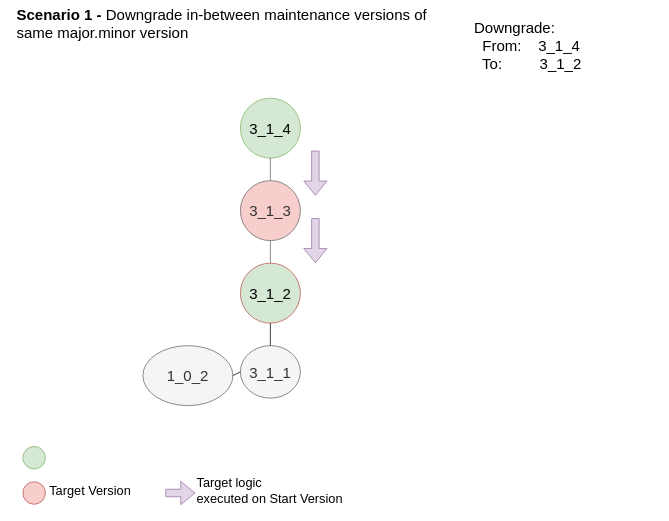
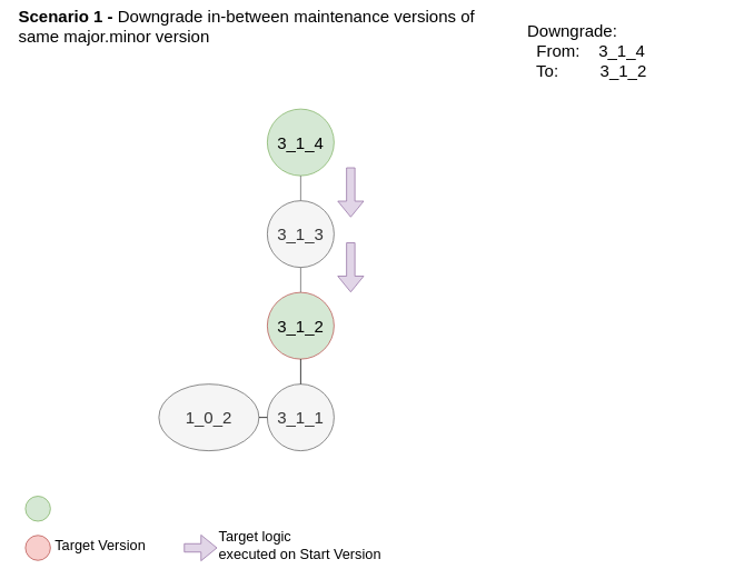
  <mxCell id="0" />
  <mxCell id="1" parent="0" />
  <mxCell id="2" value="&lt;font style=&quot;font-size: 20px&quot;&gt;1_0_2&lt;/font&gt;" style="ellipse;whiteSpace=wrap;html=1;aspect=fixed;shadow=0;fillColor=#f5f5f5;strokeColor=#666666;fontColor=#333333;" parent="1" vertex="1"><mxGeometry x="190" y="460" width="120" height="80" as="geometry" /></mxCell>
- <mxCell id="3" value="&lt;font style=&quot;font-size: 20px&quot;&gt;3_1_1&lt;/font&gt;" style="ellipse;whiteSpace=wrap;html=1;aspect=fixed;shadow=0;fillColor=#f5f5f5;strokeColor=#666666;fontColor=#333333;" parent="1" vertex="1"><mxGeometry x="320" y="460" width="80" height="70" as="geometry" /></mxCell>
+ <mxCell id="3" value="&lt;font style=&quot;font-size: 20px&quot;&gt;3_1_1&lt;/font&gt;" style="ellipse;whiteSpace=wrap;html=1;aspect=fixed;shadow=0;fillColor=#f5f5f5;strokeColor=#666666;fontColor=#333333;" parent="1" vertex="1"><mxGeometry x="320" y="460" width="80" height="80" as="geometry" /></mxCell>
  <mxCell id="4" value="&lt;font style=&quot;font-size: 20px&quot;&gt;3_1_2&lt;/font&gt;" style="ellipse;whiteSpace=wrap;html=1;aspect=fixed;shadow=0;fillColor=#d5e8d4;strokeColor=#b85450;" parent="1" vertex="1"><mxGeometry x="320" y="350" width="80" height="80" as="geometry" /></mxCell>
- <mxCell id="5" value="&lt;font style=&quot;font-size: 20px&quot;&gt;3_1_3&lt;/font&gt;" style="ellipse;whiteSpace=wrap;html=1;aspect=fixed;shadow=0;fillColor=#f8cecc;strokeColor=#666666;fontColor=#333333;" parent="1" vertex="1"><mxGeometry x="320" y="240" width="80" height="80" as="geometry" /></mxCell>
+ <mxCell id="5" value="&lt;font style=&quot;font-size: 20px&quot;&gt;3_1_3&lt;/font&gt;" style="ellipse;whiteSpace=wrap;html=1;aspect=fixed;shadow=0;fillColor=#f5f5f5;strokeColor=#666666;fontColor=#333333;" parent="1" vertex="1"><mxGeometry x="320" y="240" width="80" height="80" as="geometry" /></mxCell>
  <mxCell id="6" value="&lt;font style=&quot;font-size: 20px&quot;&gt;3_1_4&lt;/font&gt;" style="ellipse;whiteSpace=wrap;html=1;aspect=fixed;shadow=0;fillColor=#d5e8d4;strokeColor=#82b366;" parent="1" vertex="1"><mxGeometry x="320" y="130" width="80" height="80" as="geometry" /></mxCell>
  <mxCell id="7" value="" style="endArrow=none;html=1;entryX=0;entryY=0.5;entryDx=0;entryDy=0;exitX=1;exitY=0.5;exitDx=0;exitDy=0;" parent="1" source="2" target="3" edge="1"><mxGeometry width="50" height="50" relative="1" as="geometry"><mxPoint x="270" y="500" as="sourcePoint" /><mxPoint x="385" y="580" as="targetPoint" /></mxGeometry></mxCell>
  <mxCell id="8" value="" style="endArrow=none;html=1;entryX=0.5;entryY=0;entryDx=0;entryDy=0;exitX=0.5;exitY=1;exitDx=0;exitDy=0;fillColor=#f5f5f5;strokeColor=#666666;" parent="1" source="6" target="5" edge="1"><mxGeometry width="50" height="50" relative="1" as="geometry"><mxPoint x="450" y="230" as="sourcePoint" /><mxPoint x="500" y="230" as="targetPoint" /></mxGeometry></mxCell>
  <mxCell id="9" value="" style="endArrow=none;html=1;entryX=0.5;entryY=0;entryDx=0;entryDy=0;exitX=0.5;exitY=1;exitDx=0;exitDy=0;fillColor=#f5f5f5;strokeColor=#666666;" parent="1" source="5" target="4" edge="1"><mxGeometry width="50" height="50" relative="1" as="geometry"><mxPoint x="230" y="590" as="sourcePoint" /><mxPoint x="280" y="590" as="targetPoint" /></mxGeometry></mxCell>
  <mxCell id="10" value="" style="endArrow=none;html=1;entryX=0.5;entryY=0;entryDx=0;entryDy=0;exitX=0.5;exitY=1;exitDx=0;exitDy=0;" parent="1" source="4" target="3" edge="1"><mxGeometry width="50" height="50" relative="1" as="geometry"><mxPoint x="240" y="600" as="sourcePoint" /><mxPoint x="290" y="600" as="targetPoint" /></mxGeometry></mxCell>
  <mxCell id="11" value="" style="shape=flexArrow;endArrow=classic;html=1;fillColor=#e1d5e7;strokeColor=#9673a6;" parent="1" edge="1"><mxGeometry width="50" height="50" relative="1" as="geometry"><mxPoint x="420" y="200" as="sourcePoint" /><mxPoint x="420" y="260" as="targetPoint" /></mxGeometry></mxCell>
  <mxCell id="12" value="&lt;font style=&quot;font-size: 20px&quot;&gt;Downgrade:&lt;br&gt;&amp;nbsp; From:&amp;nbsp; &amp;nbsp; 3_1_4&lt;br&gt;&amp;nbsp; To:&amp;nbsp; &amp;nbsp; &amp;nbsp; &amp;nbsp; &amp;nbsp;3_1_2&lt;/font&gt;" style="text;html=1;strokeColor=none;fillColor=none;align=left;verticalAlign=middle;whiteSpace=wrap;rounded=0;shadow=0;" parent="1" vertex="1"><mxGeometry x="630" y="40" width="240" height="40" as="geometry" /></mxCell>
  <mxCell id="13" value="" style="shape=flexArrow;endArrow=classic;html=1;fillColor=#e1d5e7;strokeColor=#9673a6;" parent="1" edge="1"><mxGeometry width="50" height="50" relative="1" as="geometry"><mxPoint x="420" y="290" as="sourcePoint" /><mxPoint x="420" y="350" as="targetPoint" /></mxGeometry></mxCell>
  <mxCell id="14" value="" style="ellipse;whiteSpace=wrap;html=1;aspect=fixed;fillColor=#d5e8d4;strokeColor=#82b366;" parent="1" vertex="1"><mxGeometry x="30" y="594.5" width="30" height="30" as="geometry" /></mxCell>
  <mxCell id="15" value="" style="ellipse;whiteSpace=wrap;html=1;aspect=fixed;fillColor=#f8cecc;strokeColor=#b85450;" parent="1" vertex="1"><mxGeometry x="30" y="641.5" width="30" height="30" as="geometry" /></mxCell>
  <mxCell id="16" value="Target Version" style="text;html=1;strokeColor=none;fillColor=none;align=center;verticalAlign=middle;whiteSpace=wrap;rounded=0;fontSize=17;" parent="1" vertex="1"><mxGeometry x="60" y="636.5" width="120" height="35" as="geometry" /></mxCell>
  <mxCell id="17" value="" style="shape=flexArrow;endArrow=classic;html=1;fillColor=#e1d5e7;strokeColor=#9673a6;" parent="1" edge="1"><mxGeometry width="50" height="50" relative="1" as="geometry"><mxPoint x="220" y="656.5" as="sourcePoint" /><mxPoint x="260" y="656.5" as="targetPoint" /></mxGeometry></mxCell>
  <mxCell id="18" value="Target logic &lt;br&gt;executed on Start Version" style="text;html=1;strokeColor=none;fillColor=none;align=left;verticalAlign=middle;whiteSpace=wrap;rounded=0;fontSize=17;" parent="1" vertex="1"><mxGeometry x="260" y="636.5" width="310" height="35" as="geometry" /></mxCell>
  <mxCell id="19" value="&lt;font style=&quot;font-size: 20px&quot;&gt;&lt;b&gt;Scenario 1 - &lt;/b&gt;Downgrade in-between maintenance versions of same major.minor version&lt;/font&gt;" style="text;html=1;strokeColor=none;fillColor=none;align=left;verticalAlign=middle;whiteSpace=wrap;rounded=0;" parent="1" vertex="1"><mxGeometry x="20" y="20" width="550" height="20" as="geometry" /></mxCell>
